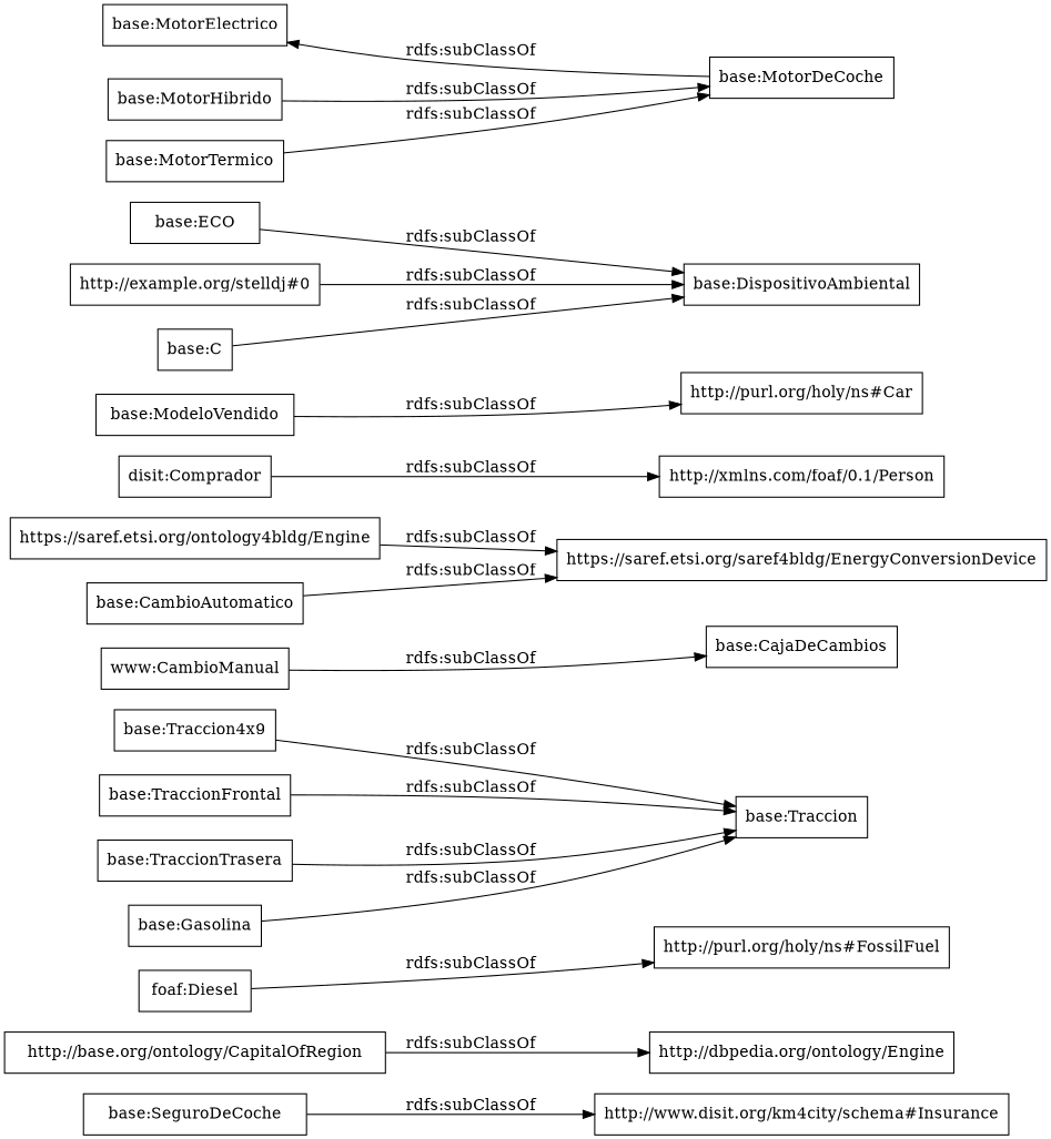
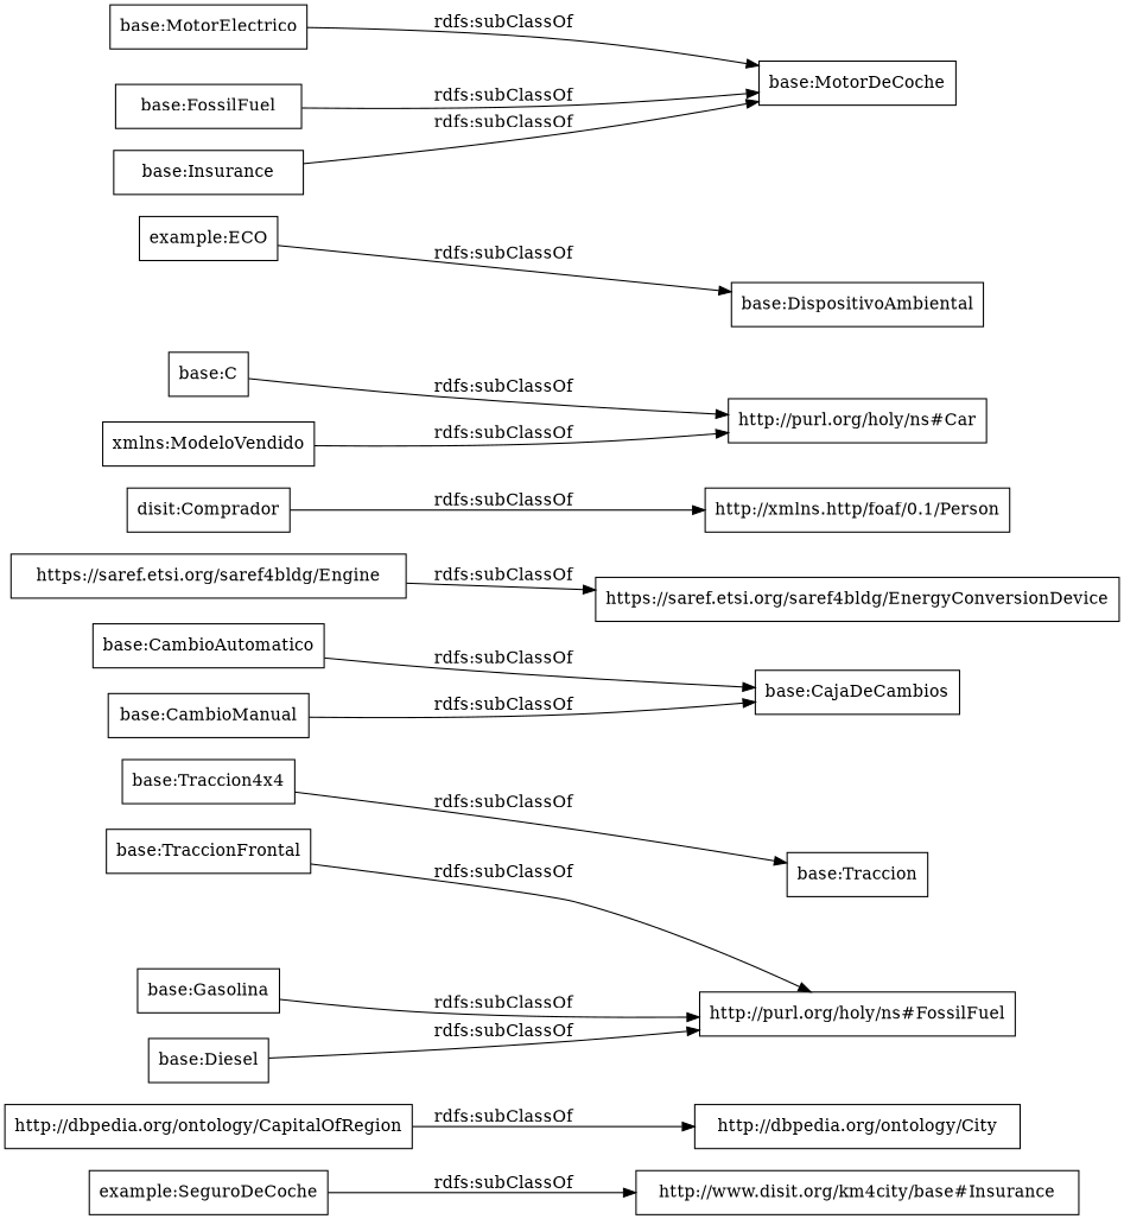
  digraph {
    rankdir=LR
    node [color=black shape=rectangle]
-   "base:SeguroDeCoche"
-   "http://www.disit.org/km4city/schema#Insurance"
-   "http://dbpedia.org/ontology/CapitalOfRegion" [label="http://base.org/ontology/CapitalOfRegion"]
-   "http://dbpedia.org/ontology/City" [label="http://dbpedia.org/ontology/Engine"]
-   "base:TraccionTrasera"
+   "base:SeguroDeCoche" [label="example:SeguroDeCoche"]
+   "http://www.disit.org/km4city/schema#Insurance" [label="http://www.disit.org/km4city/base#Insurance"]
+   "http://dbpedia.org/ontology/CapitalOfRegion"
+   "http://dbpedia.org/ontology/City"
    "base:Traccion"
    "base:Gasolina"
    "http://purl.org/holy/ns#FossilFuel"
-   "https://saref.etsi.org/saref4bldg/Engine" [label="https://saref.etsi.org/ontology4bldg/Engine"]
+   "https://saref.etsi.org/saref4bldg/Engine"
    "https://saref.etsi.org/saref4bldg/EnergyConversionDevice"
    n11 [label="disit:Comprador"]
-   "http://xmlns.com/foaf/0.1/Person"
-   "base:CambioManual" [label="www:CambioManual"]
+   "http://xmlns.com/foaf/0.1/Person" [label="http://xmlns.http/foaf/0.1/Person"]
+   "base:CambioManual"
    "base:CajaDeCambios"
    "base:TraccionFrontal"
    "base:CambioAutomatico"
-   "base:Traccion4x4" [label="base:Traccion4x9"]
+   "base:Traccion4x4"
    "base:C"
    "base:DispositivoAmbiental"
-   "base:ECO"
-   "base:ModeloVendido"
+   "base:ECO" [label="example:ECO"]
+   "base:ModeloVendido" [label="xmlns:ModeloVendido"]
    "http://purl.org/holy/ns#Car"
    "base:MotorElectrico"
    "base:MotorDeCoche"
-   "base:MotorHibrido"
-   "http://example.org/stelldj#0"
-   "base:Diesel" [label="foaf:Diesel"]
-   "base:MotorTermico"
+   "base:MotorHibrido" [label="base:FossilFuel"]
+   "base:Diesel"
+   "base:MotorTermico" [label="base:Insurance"]
    "base:SeguroDeCoche" -> "http://www.disit.org/km4city/schema#Insurance" [label="rdfs:subClassOf"]
    "http://dbpedia.org/ontology/CapitalOfRegion" -> "http://dbpedia.org/ontology/City" [label="rdfs:subClassOf"]
-   "base:TraccionTrasera" -> "base:Traccion" [label="rdfs:subClassOf"]
-   "base:Gasolina" -> "base:Traccion" [label="rdfs:subClassOf"]
+   "base:Gasolina" -> "http://purl.org/holy/ns#FossilFuel" [label="rdfs:subClassOf"]
    "https://saref.etsi.org/saref4bldg/Engine" -> "https://saref.etsi.org/saref4bldg/EnergyConversionDevice" [label="rdfs:subClassOf"]
    n11 -> "http://xmlns.com/foaf/0.1/Person" [label="rdfs:subClassOf"]
    "base:CambioManual" -> "base:CajaDeCambios" [label="rdfs:subClassOf"]
-   "base:TraccionFrontal" -> "base:Traccion" [label="rdfs:subClassOf"]
-   "base:CambioAutomatico" -> "https://saref.etsi.org/saref4bldg/EnergyConversionDevice" [label="rdfs:subClassOf"]
+   "base:TraccionFrontal" -> "http://purl.org/holy/ns#FossilFuel" [label="rdfs:subClassOf"]
+   "base:CambioAutomatico" -> "base:CajaDeCambios" [label="rdfs:subClassOf"]
    "base:Traccion4x4" -> "base:Traccion" [label="rdfs:subClassOf"]
-   "base:C" -> "base:DispositivoAmbiental" [label="rdfs:subClassOf"]
+   "base:C" -> "http://purl.org/holy/ns#Car" [label="rdfs:subClassOf"]
    "base:ECO" -> "base:DispositivoAmbiental" [label="rdfs:subClassOf"]
    "base:ModeloVendido" -> "http://purl.org/holy/ns#Car" [label="rdfs:subClassOf"]
-   "base:MotorDeCoche" -> "base:MotorElectrico" [label="rdfs:subClassOf"]
+   "base:MotorElectrico" -> "base:MotorDeCoche" [label="rdfs:subClassOf"]
    "base:MotorHibrido" -> "base:MotorDeCoche" [label="rdfs:subClassOf"]
-   "http://example.org/stelldj#0" -> "base:DispositivoAmbiental" [label="rdfs:subClassOf"]
    "base:Diesel" -> "http://purl.org/holy/ns#FossilFuel" [label="rdfs:subClassOf"]
    "base:MotorTermico" -> "base:MotorDeCoche" [label="rdfs:subClassOf"]
  }
